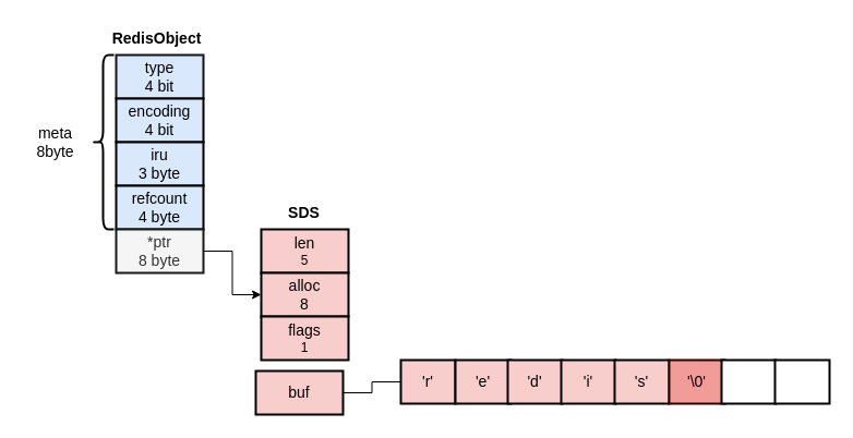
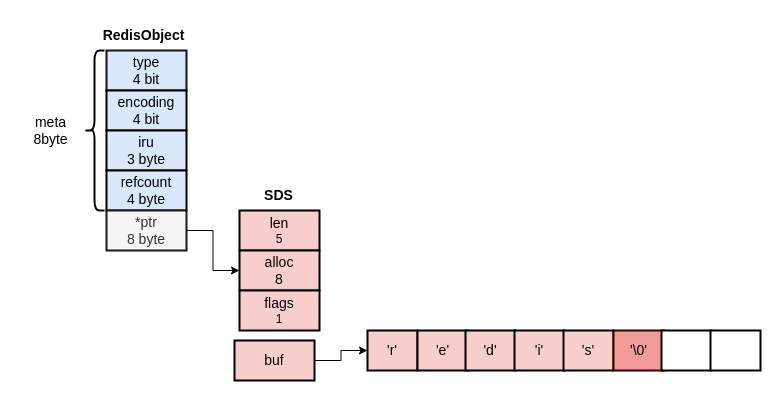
  <mxCell id="0" />
  <mxCell id="1" parent="0" />
  <mxCell id="2" value="&lt;font style=&quot;font-size: 14px;&quot;&gt;type&lt;br&gt;4 bit&lt;/font&gt;" style="rounded=0;whiteSpace=wrap;html=1;strokeWidth=2;fillColor=#dae8fc;strokeColor=#141415;" vertex="1" parent="1"><mxGeometry x="106" y="50" width="80" height="40" as="geometry" /></mxCell>
  <mxCell id="3" value="&lt;font style=&quot;font-size: 14px;&quot;&gt;encoding&lt;br&gt;4 bit&lt;/font&gt;" style="rounded=0;whiteSpace=wrap;html=1;strokeWidth=2;fillColor=#dae8fc;strokeColor=#000000;" vertex="1" parent="1"><mxGeometry x="106" y="90" width="80" height="40" as="geometry" /></mxCell>
  <mxCell id="4" value="&lt;font style=&quot;font-size: 14px;&quot;&gt;iru&lt;br&gt;3 byte&lt;/font&gt;" style="rounded=0;whiteSpace=wrap;html=1;strokeWidth=2;fillColor=#dae8fc;strokeColor=#000000;" vertex="1" parent="1"><mxGeometry x="106" y="130" width="80" height="40" as="geometry" /></mxCell>
  <mxCell id="5" value="&lt;font style=&quot;font-size: 14px;&quot;&gt;refcount&lt;br&gt;4 byte&lt;/font&gt;" style="rounded=0;whiteSpace=wrap;html=1;strokeWidth=2;fillColor=#dae8fc;strokeColor=#000000;" vertex="1" parent="1"><mxGeometry x="106" y="170" width="80" height="40" as="geometry" /></mxCell>
  <mxCell id="6" style="edgeStyle=orthogonalEdgeStyle;rounded=0;orthogonalLoop=1;jettySize=auto;html=1;exitX=1;exitY=0.5;exitDx=0;exitDy=0;" edge="1" parent="1" source="7" target="11"><mxGeometry relative="1" as="geometry" /></mxCell>
  <mxCell id="7" value="&lt;font style=&quot;font-size: 14px;&quot;&gt;*ptr&lt;br&gt;8 byte&lt;/font&gt;" style="rounded=0;whiteSpace=wrap;html=1;strokeWidth=2;fillColor=#f5f5f5;strokeColor=#1a1919;fontColor=#333333;" vertex="1" parent="1"><mxGeometry x="106" y="210" width="80" height="40" as="geometry" /></mxCell>
  <mxCell id="8" value="" style="shape=curlyBracket;whiteSpace=wrap;html=1;rounded=1;labelPosition=left;verticalLabelPosition=middle;align=right;verticalAlign=middle;size=0.5;strokeWidth=2;" vertex="1" parent="1"><mxGeometry x="84" y="50" width="20" height="160" as="geometry" /></mxCell>
  <mxCell id="9" value="&lt;font style=&quot;font-size: 14px;&quot;&gt;meta&lt;br&gt;8byte&lt;/font&gt;" style="text;html=1;align=center;verticalAlign=middle;resizable=0;points=[];autosize=1;strokeColor=none;fillColor=none;" vertex="1" parent="1"><mxGeometry x="20" y="105" width="60" height="50" as="geometry" /></mxCell>
  <mxCell id="10" value="&lt;span style=&quot;font-size: 14px;&quot;&gt;len&lt;br&gt;&lt;/span&gt;5" style="rounded=0;whiteSpace=wrap;html=1;strokeWidth=2;fillColor=#f8cecc;strokeColor=#000000;" vertex="1" parent="1"><mxGeometry x="239" y="210" width="80" height="40" as="geometry" /></mxCell>
  <mxCell id="11" value="&lt;span style=&quot;font-size: 14px;&quot;&gt;alloc&lt;br&gt;8&lt;br&gt;&lt;/span&gt;" style="rounded=0;whiteSpace=wrap;html=1;strokeWidth=2;fillColor=#f8cecc;strokeColor=#000000;" vertex="1" parent="1"><mxGeometry x="239" y="250" width="80" height="40" as="geometry" /></mxCell>
  <mxCell id="12" value="&lt;span style=&quot;font-size: 14px;&quot;&gt;flags&lt;br&gt;&lt;/span&gt;1" style="rounded=0;whiteSpace=wrap;html=1;strokeWidth=2;fillColor=#f8cecc;strokeColor=#000000;" vertex="1" parent="1"><mxGeometry x="239" y="290" width="80" height="40" as="geometry" /></mxCell>
- <mxCell id="13" style="edgeStyle=orthogonalEdgeStyle;rounded=0;orthogonalLoop=1;jettySize=auto;html=1;exitX=1;exitY=0.5;exitDx=0;exitDy=0;endArrow=none;" edge="1" parent="1" source="14" target="15"><mxGeometry relative="1" as="geometry" /></mxCell>
+ <mxCell id="13" style="edgeStyle=orthogonalEdgeStyle;rounded=0;orthogonalLoop=1;jettySize=auto;html=1;exitX=1;exitY=0.5;exitDx=0;exitDy=0;" edge="1" parent="1" source="14" target="15"><mxGeometry relative="1" as="geometry" /></mxCell>
  <mxCell id="14" value="&lt;span style=&quot;font-size: 14px;&quot;&gt;buf&lt;/span&gt;" style="rounded=0;whiteSpace=wrap;html=1;strokeWidth=2;fillColor=#f8cecc;strokeColor=#000000;" vertex="1" parent="1"><mxGeometry x="234" y="340" width="80" height="40" as="geometry" /></mxCell>
  <mxCell id="15" value="&lt;span style=&quot;font-size: 14px;&quot;&gt;'r'&lt;/span&gt;" style="rounded=0;whiteSpace=wrap;html=1;strokeWidth=2;fillColor=#f8cecc;strokeColor=#000000;" vertex="1" parent="1"><mxGeometry x="367" y="330" width="50" height="40" as="geometry" /></mxCell>
  <mxCell id="16" value="&lt;span style=&quot;font-size: 14px;&quot;&gt;'e'&lt;/span&gt;" style="rounded=0;whiteSpace=wrap;html=1;strokeWidth=2;fillColor=#f8cecc;strokeColor=#000000;" vertex="1" parent="1"><mxGeometry x="417" y="330" width="51" height="40" as="geometry" /></mxCell>
  <mxCell id="17" value="&lt;span style=&quot;font-size: 14px;&quot;&gt;'d'&lt;/span&gt;" style="rounded=0;whiteSpace=wrap;html=1;strokeWidth=2;fillColor=#f8cecc;strokeColor=#000000;" vertex="1" parent="1"><mxGeometry x="465" y="330" width="50" height="40" as="geometry" /></mxCell>
  <mxCell id="18" value="&lt;span style=&quot;font-size: 14px;&quot;&gt;'i'&lt;/span&gt;" style="rounded=0;whiteSpace=wrap;html=1;strokeWidth=2;fillColor=#f8cecc;strokeColor=#000000;" vertex="1" parent="1"><mxGeometry x="514" y="330" width="50" height="40" as="geometry" /></mxCell>
  <mxCell id="19" value="&lt;span style=&quot;font-size: 14px;&quot;&gt;'s'&lt;/span&gt;" style="rounded=0;whiteSpace=wrap;html=1;strokeWidth=2;fillColor=#f8cecc;strokeColor=#000000;" vertex="1" parent="1"><mxGeometry x="563" y="330" width="50" height="40" as="geometry" /></mxCell>
  <mxCell id="20" value="&lt;span style=&quot;font-size: 14px;&quot;&gt;'\0'&lt;/span&gt;" style="rounded=0;whiteSpace=wrap;html=1;strokeWidth=2;fillColor=#F19C99;strokeColor=#330000;" vertex="1" parent="1"><mxGeometry x="613" y="330" width="51" height="40" as="geometry" /></mxCell>
  <mxCell id="21" value="" style="rounded=0;whiteSpace=wrap;html=1;strokeWidth=2;" vertex="1" parent="1"><mxGeometry x="661" y="330" width="50" height="40" as="geometry" /></mxCell>
  <mxCell id="22" value="" style="rounded=0;whiteSpace=wrap;html=1;strokeWidth=2;" vertex="1" parent="1"><mxGeometry x="710" y="330" width="50" height="40" as="geometry" /></mxCell>
  <mxCell id="23" value="&lt;b&gt;&lt;font style=&quot;font-size: 14px;&quot;&gt;RedisObject&lt;/font&gt;&lt;/b&gt;" style="text;html=1;align=center;verticalAlign=middle;resizable=0;points=[];autosize=1;strokeColor=none;fillColor=none;" vertex="1" parent="1"><mxGeometry x="88" y="20" width="110" height="30" as="geometry" /></mxCell>
  <mxCell id="24" value="&lt;b&gt;&lt;font style=&quot;font-size: 14px;&quot;&gt;SDS&lt;/font&gt;&lt;/b&gt;" style="text;html=1;align=center;verticalAlign=middle;resizable=0;points=[];autosize=1;strokeColor=none;fillColor=none;" vertex="1" parent="1"><mxGeometry x="253" y="180" width="50" height="30" as="geometry" /></mxCell>
